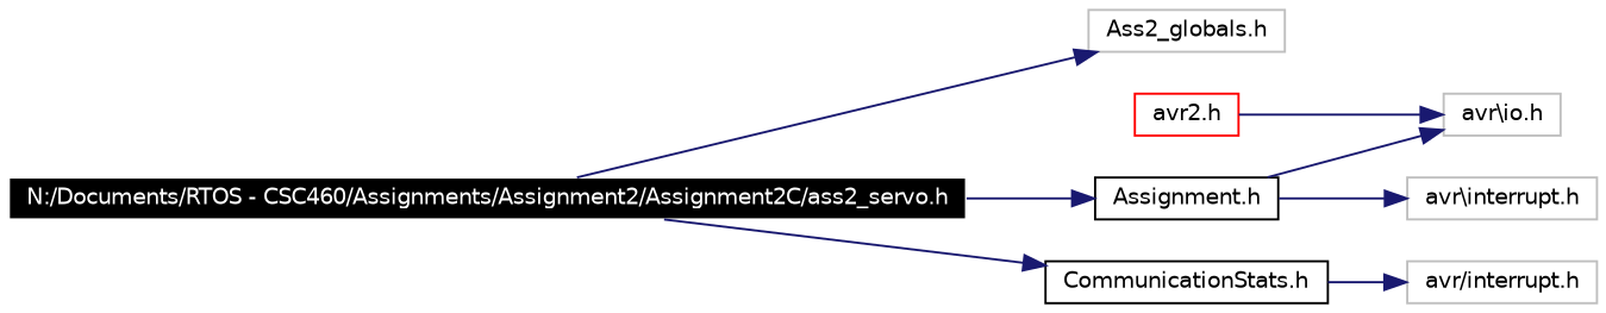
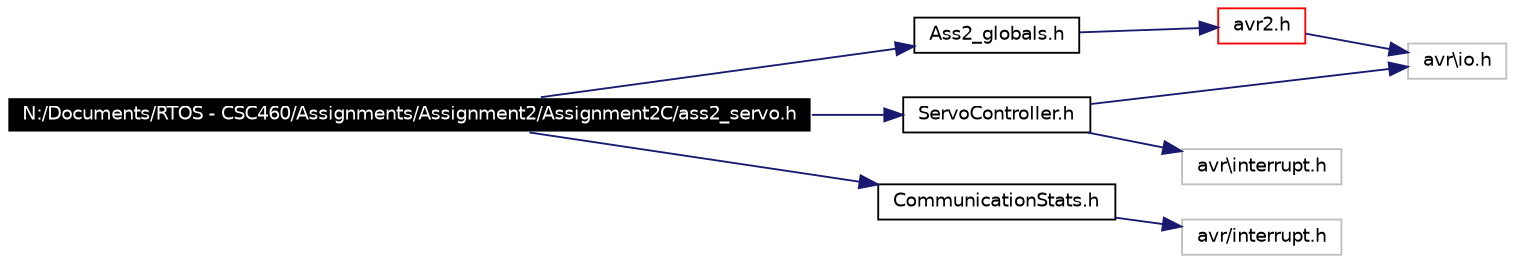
  digraph {
    rankdir=LR
    node [color=black fillcolor=white fontname=Helvetica fontsize=10 shape=record style=filled]
    edge [color=midnightblue fontname=Helvetica fontsize=10 labelfontname=Helvetica labelfontsize=10 style=solid]
    n1 [color=white fillcolor=black fontcolor=white height=0.2 label="N:/Documents/RTOS - CSC460/Assignments/Assignment2/Assignment2C/ass2_servo.h" width=0.4]
-   n2 [color=grey75 height=0.2 label="Ass2_globals.h" width=0.4]
-   n3 [height=0.2 label="Assignment.h" width=0.4]
+   n2 [height=0.2 label="Ass2_globals.h" width=0.4]
+   n3 [height=0.2 label="ServoController.h" width=0.4]
    n4 [height=0.2 label="CommunicationStats.h" width=0.4]
    n5 [color=red height=0.2 label="avr2.h" width=0.4]
    n6 [color=grey75 height=0.2 label="avr\\io.h" width=0.4]
    n7 [color=grey75 height=0.2 label="avr\\interrupt.h" width=0.4]
    n8 [color=grey75 height=0.2 label="avr/interrupt.h" width=0.4]
    n1 -> n2
    n1 -> n3
    n1 -> n4
+   n2 -> n5
    n3 -> n6
    n3 -> n7
    n4 -> n8
    n5 -> n6
  }
